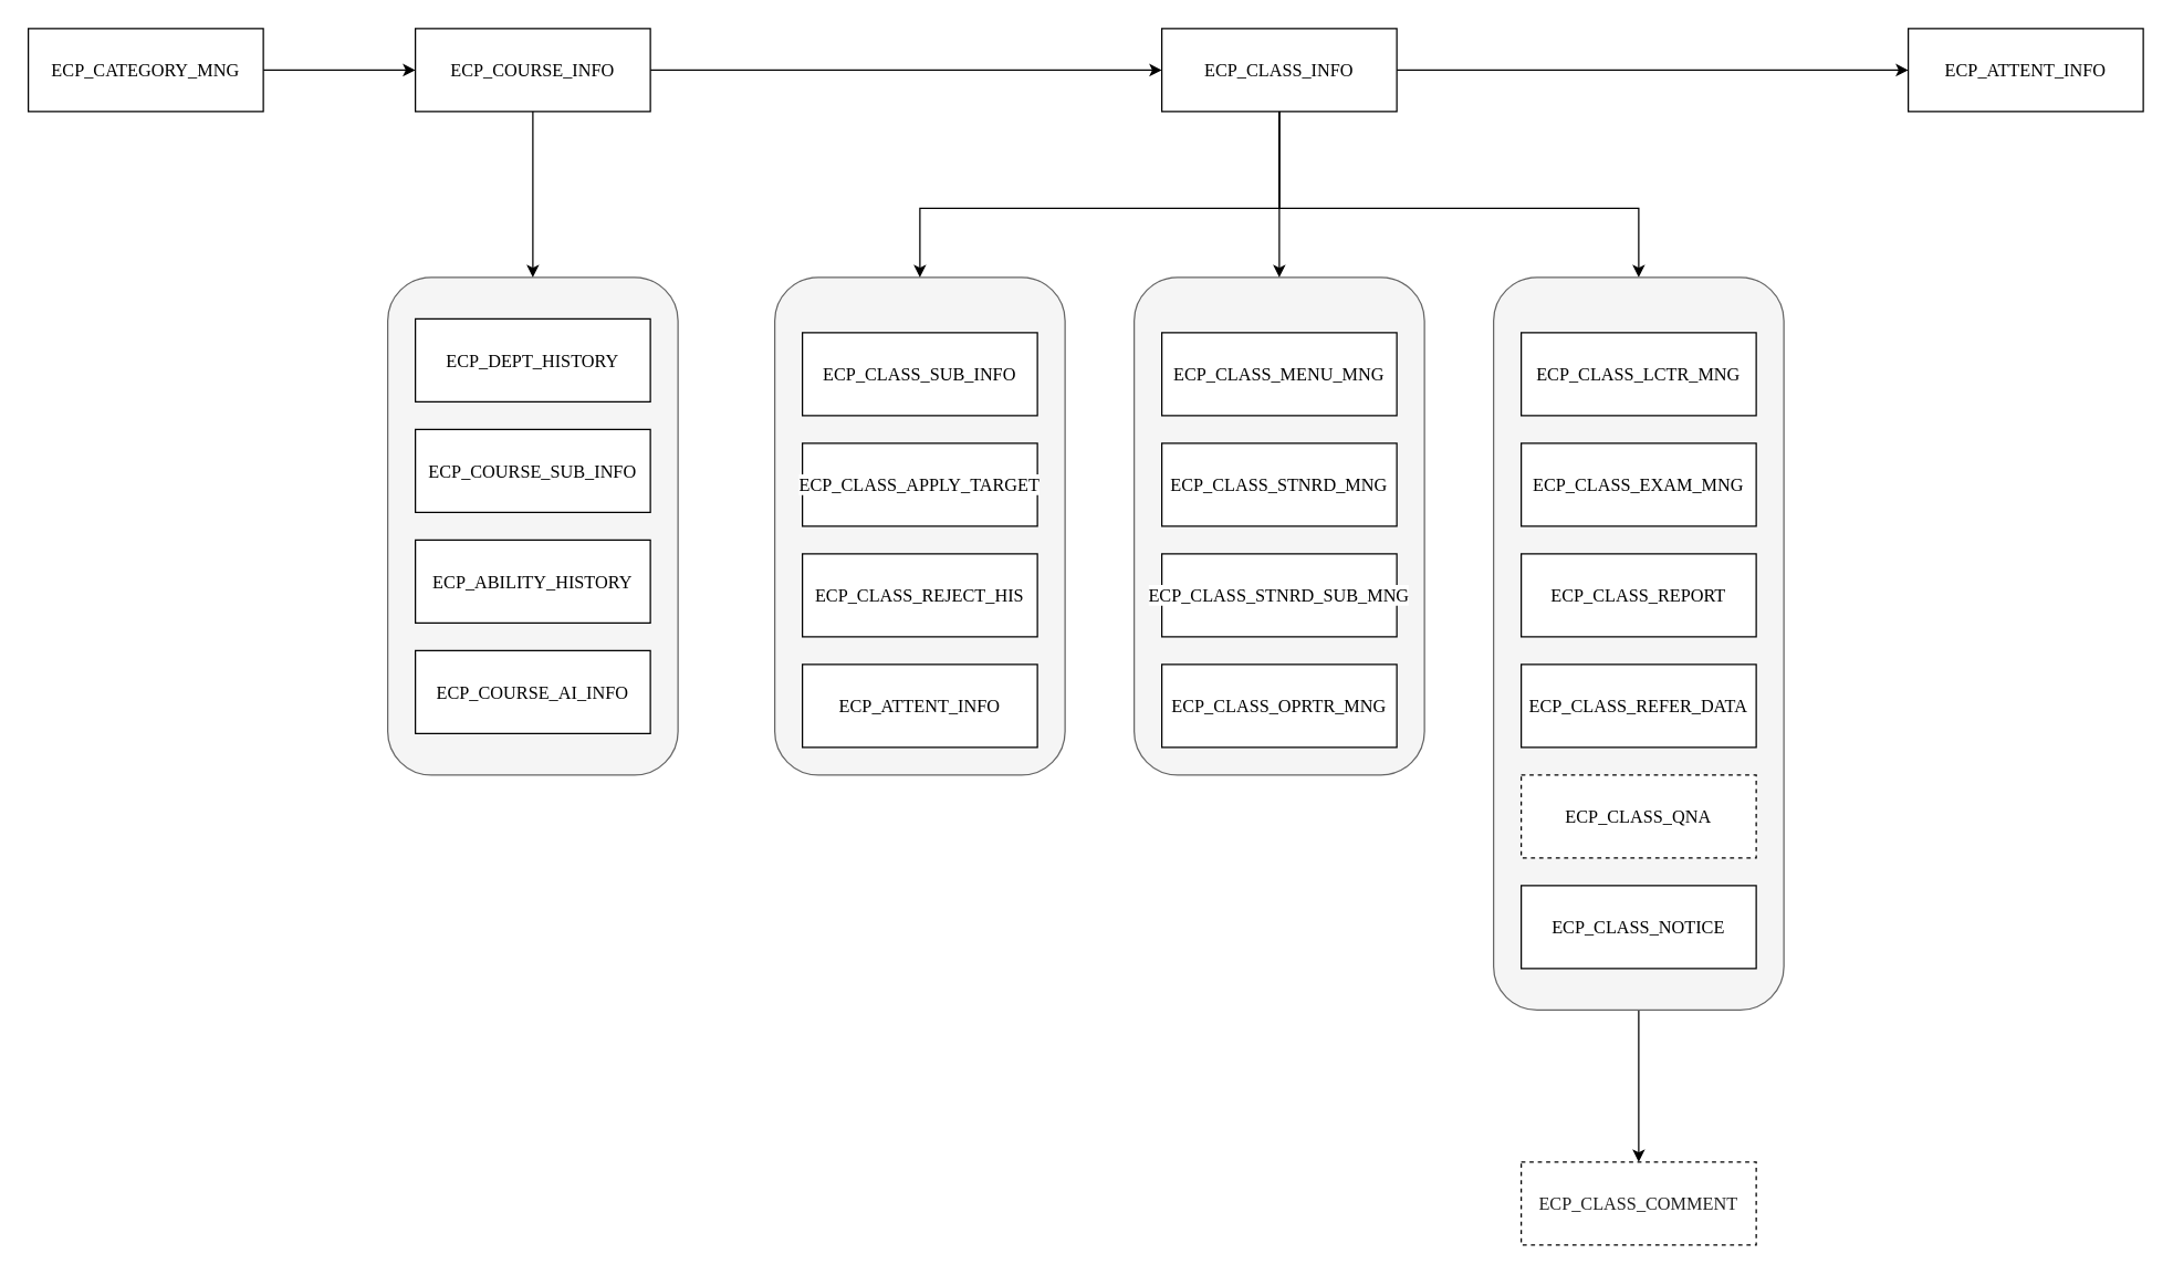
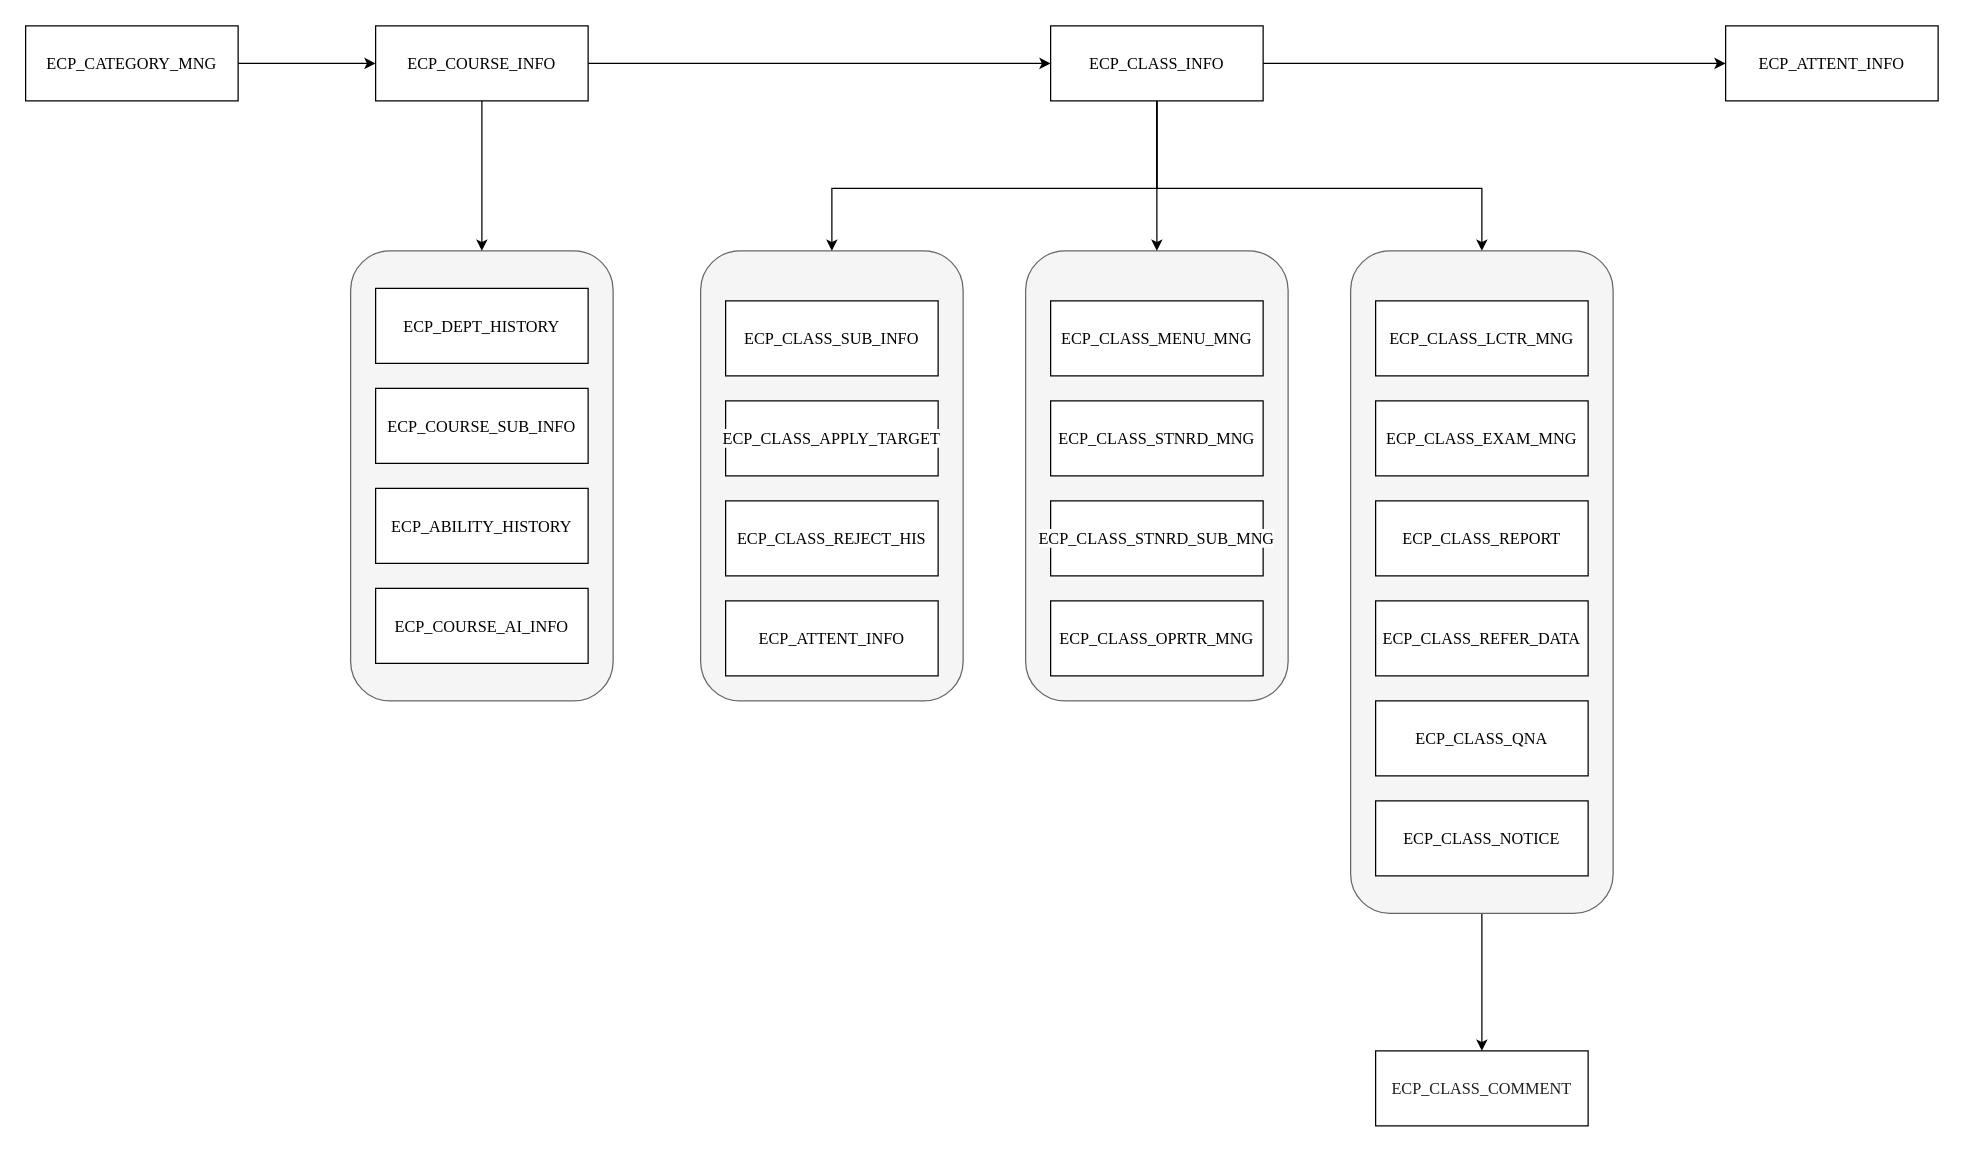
  <mxCell id="0" />
  <mxCell id="1" parent="0" />
  <mxCell id="2" value="" style="rounded=1;whiteSpace=wrap;html=1;fillColor=#f5f5f5;fontColor=#333333;strokeColor=#666666;" vertex="1" parent="1"><mxGeometry x="560" y="200" width="210" height="360" as="geometry" /></mxCell>
  <mxCell id="3" value="" style="rounded=1;whiteSpace=wrap;html=1;fillColor=#f5f5f5;fontColor=#333333;strokeColor=#666666;" vertex="1" parent="1"><mxGeometry x="820" y="200" width="210" height="360" as="geometry" /></mxCell>
  <mxCell id="4" value="" style="rounded=1;whiteSpace=wrap;html=1;fillColor=#f5f5f5;fontColor=#333333;strokeColor=#666666;" vertex="1" parent="1"><mxGeometry x="280" y="200" width="210" height="360" as="geometry" /></mxCell>
  <mxCell id="5" value="" style="edgeStyle=orthogonalEdgeStyle;rounded=0;orthogonalLoop=1;jettySize=auto;html=1;" edge="1" parent="1" source="6" target="9"><mxGeometry relative="1" as="geometry" /></mxCell>
  <mxCell id="6" value="&lt;span style=&quot;font-family: docs-Calibri; font-size: 13px; text-align: left; white-space-collapse: preserve; background-color: rgb(255, 255, 255);&quot;&gt;ECP_CATEGORY_MNG&lt;/span&gt;" style="whiteSpace=wrap;html=1;" vertex="1" parent="1"><mxGeometry x="20" y="20" width="170" height="60" as="geometry" /></mxCell>
  <mxCell id="7" style="edgeStyle=orthogonalEdgeStyle;rounded=0;orthogonalLoop=1;jettySize=auto;html=1;entryX=0;entryY=0.5;entryDx=0;entryDy=0;" edge="1" parent="1" source="9" target="18"><mxGeometry relative="1" as="geometry" /></mxCell>
  <mxCell id="8" style="edgeStyle=orthogonalEdgeStyle;rounded=0;orthogonalLoop=1;jettySize=auto;html=1;entryX=0.5;entryY=0;entryDx=0;entryDy=0;" edge="1" parent="1" source="9" target="4"><mxGeometry relative="1" as="geometry" /></mxCell>
  <mxCell id="9" value="&lt;span style=&quot;font-family: docs-Calibri; font-size: 13px; text-align: left; white-space-collapse: preserve; background-color: rgb(255, 255, 255);&quot;&gt;ECP_COURSE_INFO&lt;/span&gt;" style="whiteSpace=wrap;html=1;" vertex="1" parent="1"><mxGeometry x="300" y="20" width="170" height="60" as="geometry" /></mxCell>
  <mxCell id="10" value="&lt;span style=&quot;font-family: docs-Calibri; font-size: 13px; text-align: left; white-space-collapse: preserve; background-color: rgb(255, 255, 255);&quot;&gt;ECP_DEPT_HISTORY&lt;/span&gt;" style="whiteSpace=wrap;html=1;" vertex="1" parent="1"><mxGeometry x="300" y="230" width="170" height="60" as="geometry" /></mxCell>
  <mxCell id="11" value="&lt;span style=&quot;font-family: docs-Calibri; font-size: 13px; text-align: left; white-space-collapse: preserve; background-color: rgb(255, 255, 255);&quot;&gt;ECP_COURSE_SUB_INFO&lt;/span&gt;" style="whiteSpace=wrap;html=1;" vertex="1" parent="1"><mxGeometry x="300" y="310" width="170" height="60" as="geometry" /></mxCell>
  <mxCell id="12" value="&lt;span style=&quot;font-family: docs-Calibri; font-size: 13px; text-align: left; white-space-collapse: preserve; background-color: rgb(255, 255, 255);&quot;&gt;ECP_ABILITY_HISTORY&lt;/span&gt;" style="whiteSpace=wrap;html=1;" vertex="1" parent="1"><mxGeometry x="300" y="390" width="170" height="60" as="geometry" /></mxCell>
  <mxCell id="13" value="&lt;span style=&quot;font-family: docs-Calibri; font-size: 13px; text-align: left; white-space-collapse: preserve; background-color: rgb(255, 255, 255);&quot;&gt;ECP_COURSE_AI_INFO&lt;/span&gt;" style="whiteSpace=wrap;html=1;" vertex="1" parent="1"><mxGeometry x="300" y="470" width="170" height="60" as="geometry" /></mxCell>
  <mxCell id="14" style="edgeStyle=orthogonalEdgeStyle;rounded=0;orthogonalLoop=1;jettySize=auto;html=1;entryX=0;entryY=0.5;entryDx=0;entryDy=0;" edge="1" parent="1" source="18" target="19"><mxGeometry relative="1" as="geometry"><mxPoint x="1050" y="50" as="targetPoint" /></mxGeometry></mxCell>
  <mxCell id="15" style="edgeStyle=orthogonalEdgeStyle;rounded=0;orthogonalLoop=1;jettySize=auto;html=1;entryX=0.5;entryY=0;entryDx=0;entryDy=0;" edge="1" parent="1" source="18" target="3"><mxGeometry relative="1" as="geometry" /></mxCell>
  <mxCell id="16" style="edgeStyle=orthogonalEdgeStyle;rounded=0;orthogonalLoop=1;jettySize=auto;html=1;entryX=0.5;entryY=0;entryDx=0;entryDy=0;" edge="1" parent="1" source="18" target="2"><mxGeometry relative="1" as="geometry"><Array as="points"><mxPoint x="925" y="150" /><mxPoint x="665" y="150" /></Array></mxGeometry></mxCell>
  <mxCell id="17" style="edgeStyle=orthogonalEdgeStyle;rounded=0;orthogonalLoop=1;jettySize=auto;html=1;entryX=0.5;entryY=0;entryDx=0;entryDy=0;" edge="1" parent="1" source="18" target="29"><mxGeometry relative="1" as="geometry"><Array as="points"><mxPoint x="925" y="150" /><mxPoint x="1185" y="150" /></Array></mxGeometry></mxCell>
  <mxCell id="18" value="&lt;span style=&quot;font-family: docs-Calibri; font-size: 13px; text-align: left; white-space-collapse: preserve; background-color: rgb(255, 255, 255);&quot;&gt;ECP_CLASS_INFO&lt;/span&gt;" style="whiteSpace=wrap;html=1;" vertex="1" parent="1"><mxGeometry x="840" y="20" width="170" height="60" as="geometry" /></mxCell>
  <mxCell id="19" value="&lt;span style=&quot;font-family: docs-Calibri; font-size: 13px; text-align: left; white-space-collapse: preserve; background-color: rgb(255, 255, 255);&quot;&gt;ECP_ATTENT_INFO&lt;/span&gt;" style="whiteSpace=wrap;html=1;" vertex="1" parent="1"><mxGeometry x="1380" y="20" width="170" height="60" as="geometry" /></mxCell>
  <mxCell id="20" value="&lt;span style=&quot;font-family: docs-Calibri; font-size: 13px; text-align: left; white-space-collapse: preserve; background-color: rgb(255, 255, 255);&quot;&gt;ECP_CLASS_SUB_INFO&lt;/span&gt;" style="whiteSpace=wrap;html=1;" vertex="1" parent="1"><mxGeometry x="580" y="240" width="170" height="60" as="geometry" /></mxCell>
  <mxCell id="21" value="&lt;span style=&quot;font-family: docs-Calibri; font-size: 13px; text-align: left; white-space-collapse: preserve; background-color: rgb(255, 255, 255);&quot;&gt;ECP_CLASS_APPLY_TARGET&lt;/span&gt;" style="whiteSpace=wrap;html=1;" vertex="1" parent="1"><mxGeometry x="580" y="320" width="170" height="60" as="geometry" /></mxCell>
  <mxCell id="22" value="&lt;span style=&quot;font-family: docs-Calibri; font-size: 13px; text-align: left; white-space-collapse: preserve; background-color: rgb(255, 255, 255);&quot;&gt;ECP_CLASS_REJECT_HIS&lt;/span&gt;" style="whiteSpace=wrap;html=1;" vertex="1" parent="1"><mxGeometry x="580" y="400" width="170" height="60" as="geometry" /></mxCell>
  <mxCell id="23" value="&lt;span style=&quot;font-family: docs-Calibri; font-size: 13px; text-align: left; white-space-collapse: preserve; background-color: rgb(255, 255, 255);&quot;&gt;ECP_ATTENT_INFO&lt;/span&gt;" style="whiteSpace=wrap;html=1;" vertex="1" parent="1"><mxGeometry x="580" y="480" width="170" height="60" as="geometry" /></mxCell>
  <mxCell id="24" value="&lt;span style=&quot;font-family: docs-Calibri; font-size: 13px; text-align: left; white-space-collapse: preserve; background-color: rgb(255, 255, 255);&quot;&gt;ECP_CLASS_MENU_MNG&lt;/span&gt;" style="whiteSpace=wrap;html=1;" vertex="1" parent="1"><mxGeometry x="840" y="240" width="170" height="60" as="geometry" /></mxCell>
  <mxCell id="25" value="&lt;span style=&quot;font-family: docs-Calibri; font-size: 13px; text-align: left; white-space-collapse: preserve; background-color: rgb(255, 255, 255);&quot;&gt;ECP_CLASS_STNRD_MNG&lt;/span&gt;" style="whiteSpace=wrap;html=1;" vertex="1" parent="1"><mxGeometry x="840" y="320" width="170" height="60" as="geometry" /></mxCell>
  <mxCell id="26" value="&lt;span style=&quot;font-family: docs-Calibri; font-size: 13px; text-align: left; white-space-collapse: preserve; background-color: rgb(255, 255, 255);&quot;&gt;ECP_CLASS_STNRD_SUB_MNG&lt;/span&gt;" style="whiteSpace=wrap;html=1;" vertex="1" parent="1"><mxGeometry x="840" y="400" width="170" height="60" as="geometry" /></mxCell>
  <mxCell id="27" value="&lt;span style=&quot;font-family: docs-Calibri; font-size: 13px; text-align: left; white-space-collapse: preserve; background-color: rgb(255, 255, 255);&quot;&gt;ECP_CLASS_OPRTR_MNG&lt;/span&gt;" style="whiteSpace=wrap;html=1;" vertex="1" parent="1"><mxGeometry x="840" y="480" width="170" height="60" as="geometry" /></mxCell>
  <mxCell id="28" value="" style="edgeStyle=orthogonalEdgeStyle;rounded=0;orthogonalLoop=1;jettySize=auto;html=1;" edge="1" parent="1" source="29" target="36"><mxGeometry relative="1" as="geometry" /></mxCell>
  <mxCell id="29" value="" style="rounded=1;whiteSpace=wrap;html=1;fillColor=#f5f5f5;fontColor=#333333;strokeColor=#666666;" vertex="1" parent="1"><mxGeometry x="1080" y="200" width="210" height="530" as="geometry" /></mxCell>
  <mxCell id="30" value="&lt;span style=&quot;font-family: docs-Calibri; font-size: 13px; text-align: left; white-space-collapse: preserve; background-color: rgb(255, 255, 255);&quot;&gt;ECP_CLASS_LCTR_MNG&lt;/span&gt;" style="whiteSpace=wrap;html=1;" vertex="1" parent="1"><mxGeometry x="1100" y="240" width="170" height="60" as="geometry" /></mxCell>
  <mxCell id="31" value="&lt;span style=&quot;font-family: docs-Calibri; font-size: 13px; text-align: left; white-space-collapse: preserve; background-color: rgb(255, 255, 255);&quot;&gt;ECP_CLASS_EXAM_MNG&lt;/span&gt;" style="whiteSpace=wrap;html=1;" vertex="1" parent="1"><mxGeometry x="1100" y="320" width="170" height="60" as="geometry" /></mxCell>
  <mxCell id="32" value="&lt;span style=&quot;font-family: docs-Calibri; font-size: 13px; text-align: left; white-space-collapse: preserve; background-color: rgb(255, 255, 255);&quot;&gt;ECP_CLASS_REPORT&lt;/span&gt;" style="whiteSpace=wrap;html=1;" vertex="1" parent="1"><mxGeometry x="1100" y="400" width="170" height="60" as="geometry" /></mxCell>
  <mxCell id="33" value="&lt;span style=&quot;font-family: docs-Calibri; font-size: 13px; text-align: left; white-space-collapse: preserve; background-color: rgb(255, 255, 255);&quot;&gt;ECP_CLASS_REFER_DATA&lt;/span&gt;" style="whiteSpace=wrap;html=1;" vertex="1" parent="1"><mxGeometry x="1100" y="480" width="170" height="60" as="geometry" /></mxCell>
- <mxCell id="34" value="&lt;span style=&quot;font-family: docs-Calibri; font-size: 13px; text-align: left; white-space-collapse: preserve; background-color: rgb(255, 255, 255);&quot;&gt;ECP_CLASS_QNA&lt;/span&gt;" style="whiteSpace=wrap;html=1;dashed=1;" vertex="1" parent="1"><mxGeometry x="1100" y="560" width="170" height="60" as="geometry" /></mxCell>
+ <mxCell id="34" value="&lt;span style=&quot;font-family: docs-Calibri; font-size: 13px; text-align: left; white-space-collapse: preserve; background-color: rgb(255, 255, 255);&quot;&gt;ECP_CLASS_QNA&lt;/span&gt;" style="whiteSpace=wrap;html=1;" vertex="1" parent="1"><mxGeometry x="1100" y="560" width="170" height="60" as="geometry" /></mxCell>
  <mxCell id="35" value="&lt;span style=&quot;font-family: docs-Calibri; font-size: 13px; text-align: left; white-space-collapse: preserve; background-color: rgb(255, 255, 255);&quot;&gt;ECP_CLASS_NOTICE&lt;/span&gt;" style="whiteSpace=wrap;html=1;" vertex="1" parent="1"><mxGeometry x="1100" y="640" width="170" height="60" as="geometry" /></mxCell>
- <mxCell id="36" value="&lt;span style=&quot;color: rgb(31, 31, 31); font-family: docs-Calibri; font-size: 13px; text-align: left; white-space-collapse: preserve; background-color: rgb(255, 255, 255);&quot;&gt;ECP_CLASS_COMMENT&lt;/span&gt;" style="whiteSpace=wrap;html=1;dashed=1;" vertex="1" parent="1"><mxGeometry x="1100" y="840" width="170" height="60" as="geometry" /></mxCell>
+ <mxCell id="36" value="&lt;span style=&quot;color: rgb(31, 31, 31); font-family: docs-Calibri; font-size: 13px; text-align: left; white-space-collapse: preserve; background-color: rgb(255, 255, 255);&quot;&gt;ECP_CLASS_COMMENT&lt;/span&gt;" style="whiteSpace=wrap;html=1;" vertex="1" parent="1"><mxGeometry x="1100" y="840" width="170" height="60" as="geometry" /></mxCell>
